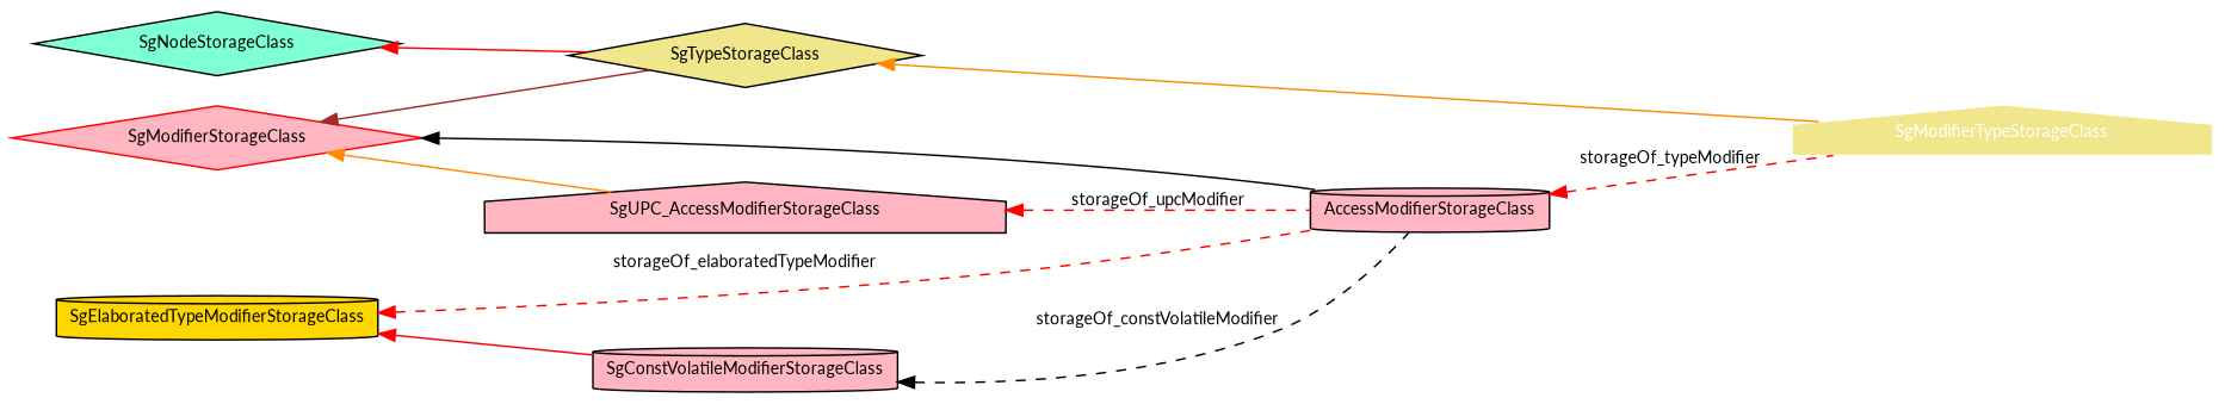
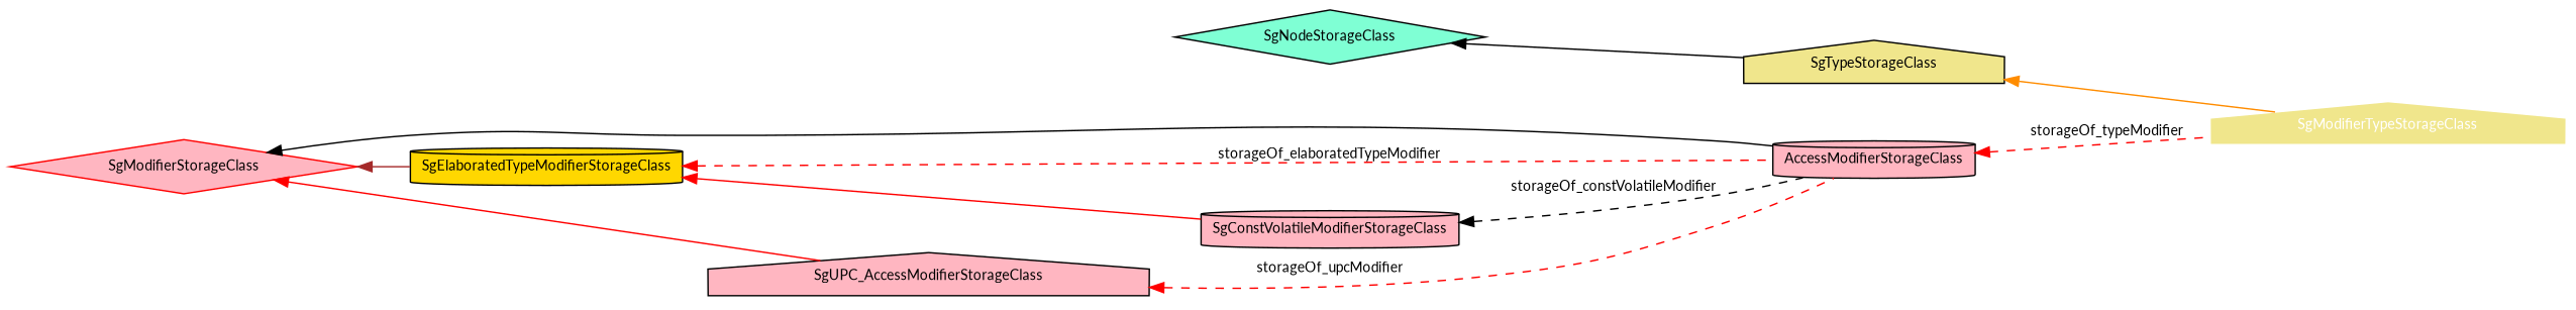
  digraph {
    fontname=Lato
    rankdir=LR
    node [color=black fillcolor=lightpink fontname=Lato fontsize=10 shape=diamond style=filled]
    edge [color=red dir=back fontname=Lato fontsize=10 labelfontname=Helvetica labelfontsize=10 style=solid]
    n1 [color=white fillcolor=khaki fontcolor=white height=0.2 label=SgModifierTypeStorageClass shape=house width=0.4]
-   n2 [fillcolor=khaki height=0.2 label=SgTypeStorageClass width=0.4]
+   n2 [fillcolor=khaki height=0.2 label=SgTypeStorageClass shape=house width=0.4]
    n3 [fillcolor=aquamarine height=0.2 label=SgNodeStorageClass width=0.4]
    n4 [height=0.2 label=AccessModifierStorageClass shape=cylinder width=0.4]
    n5 [color=red height=0.2 label=SgModifierStorageClass width=0.4]
    n6 [fillcolor=gold height=0.2 label=SgElaboratedTypeModifierStorageClass shape=cylinder width=0.4]
    n7 [height=0.2 label=SgUPC_AccessModifierStorageClass shape=house width=0.4]
    n8 [height=0.2 label=SgConstVolatileModifierStorageClass shape=cylinder width=0.4]
    n2 -> n1 [color=darkorange]
-   n3 -> n2
+   n3 -> n2 [color=black]
    n4 -> n1 [label=storageOf_typeModifier style=dashed]
    n5 -> n4 [color=black]
-   n5 -> n2 [color=brown]
-   n5 -> n7 [color=darkorange]
+   n5 -> n6 [color=brown]
+   n5 -> n7
    n6 -> n4 [label=storageOf_elaboratedTypeModifier style=dashed]
    n6 -> n8
    n7 -> n4 [label=storageOf_upcModifier style=dashed]
    n8 -> n4 [color=black label=storageOf_constVolatileModifier style=dashed]
  }
